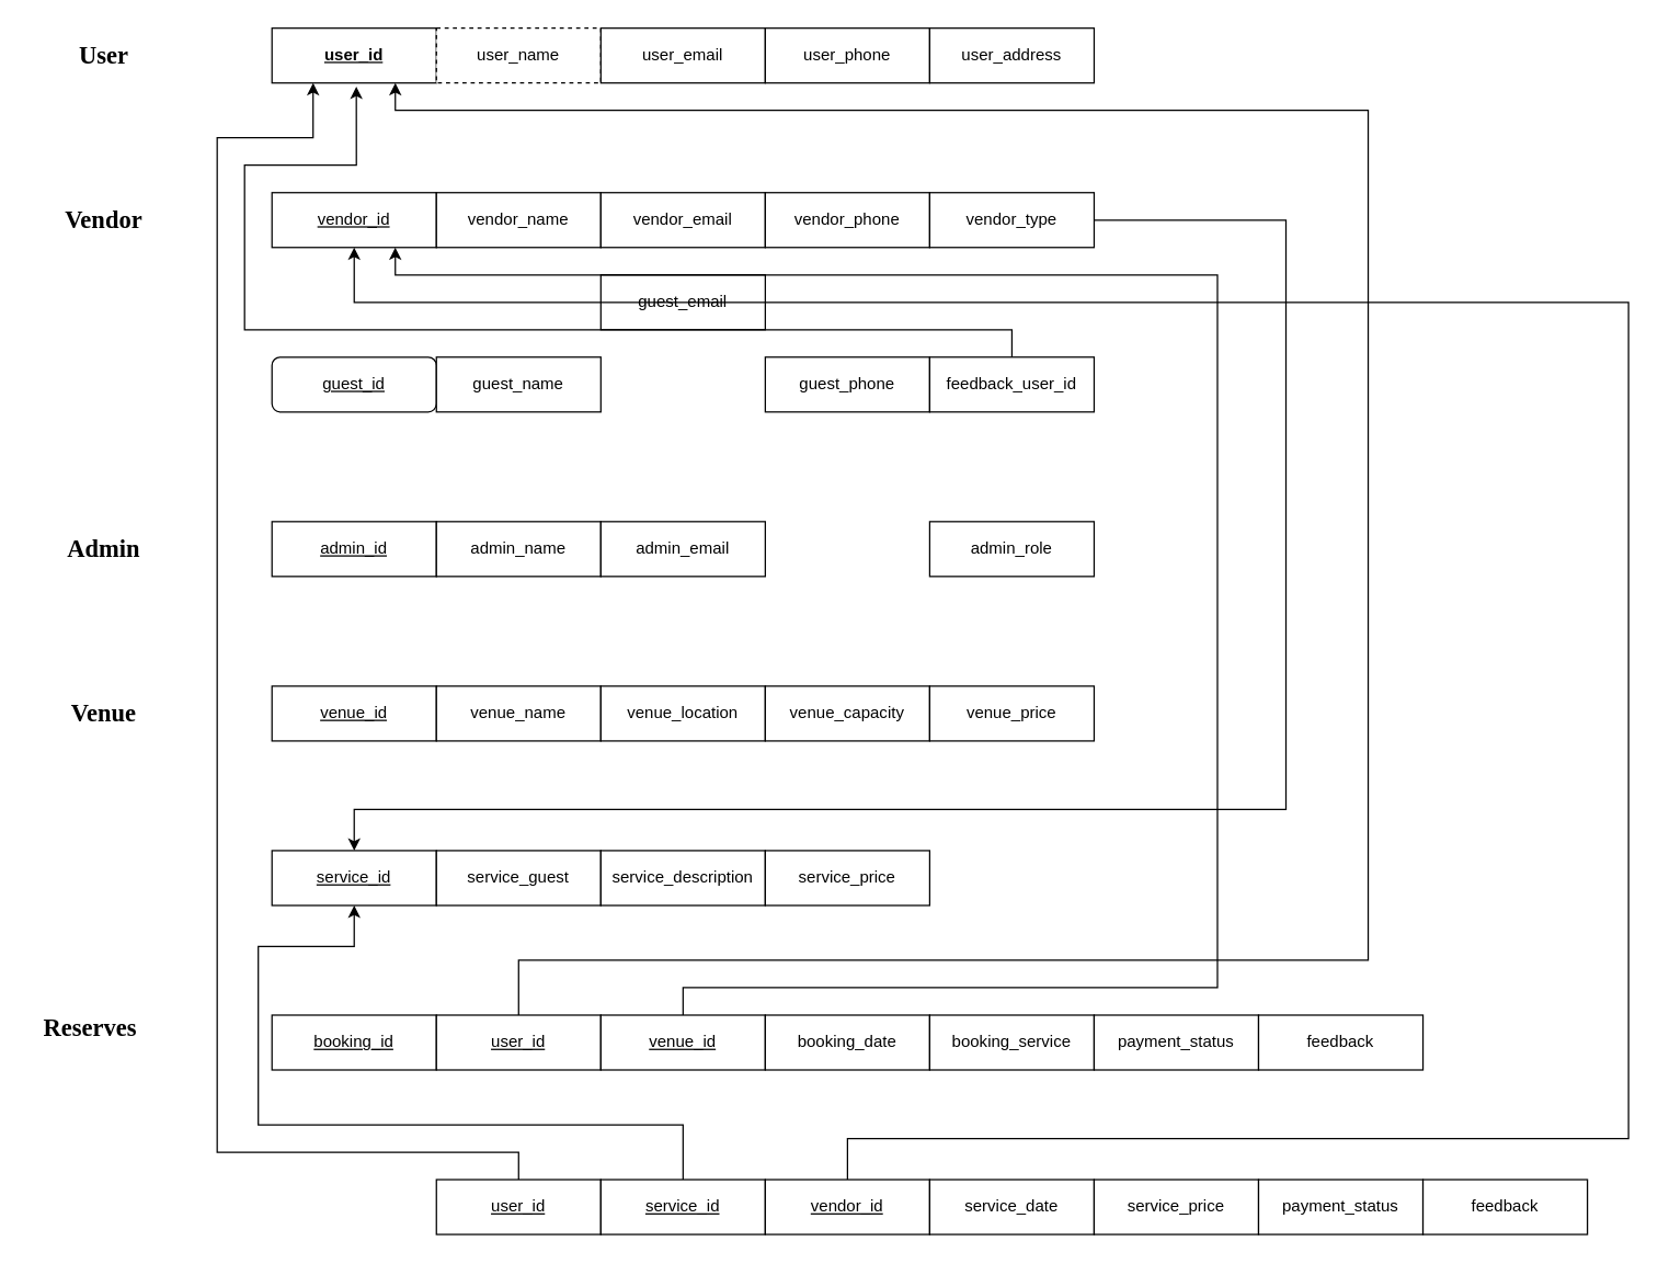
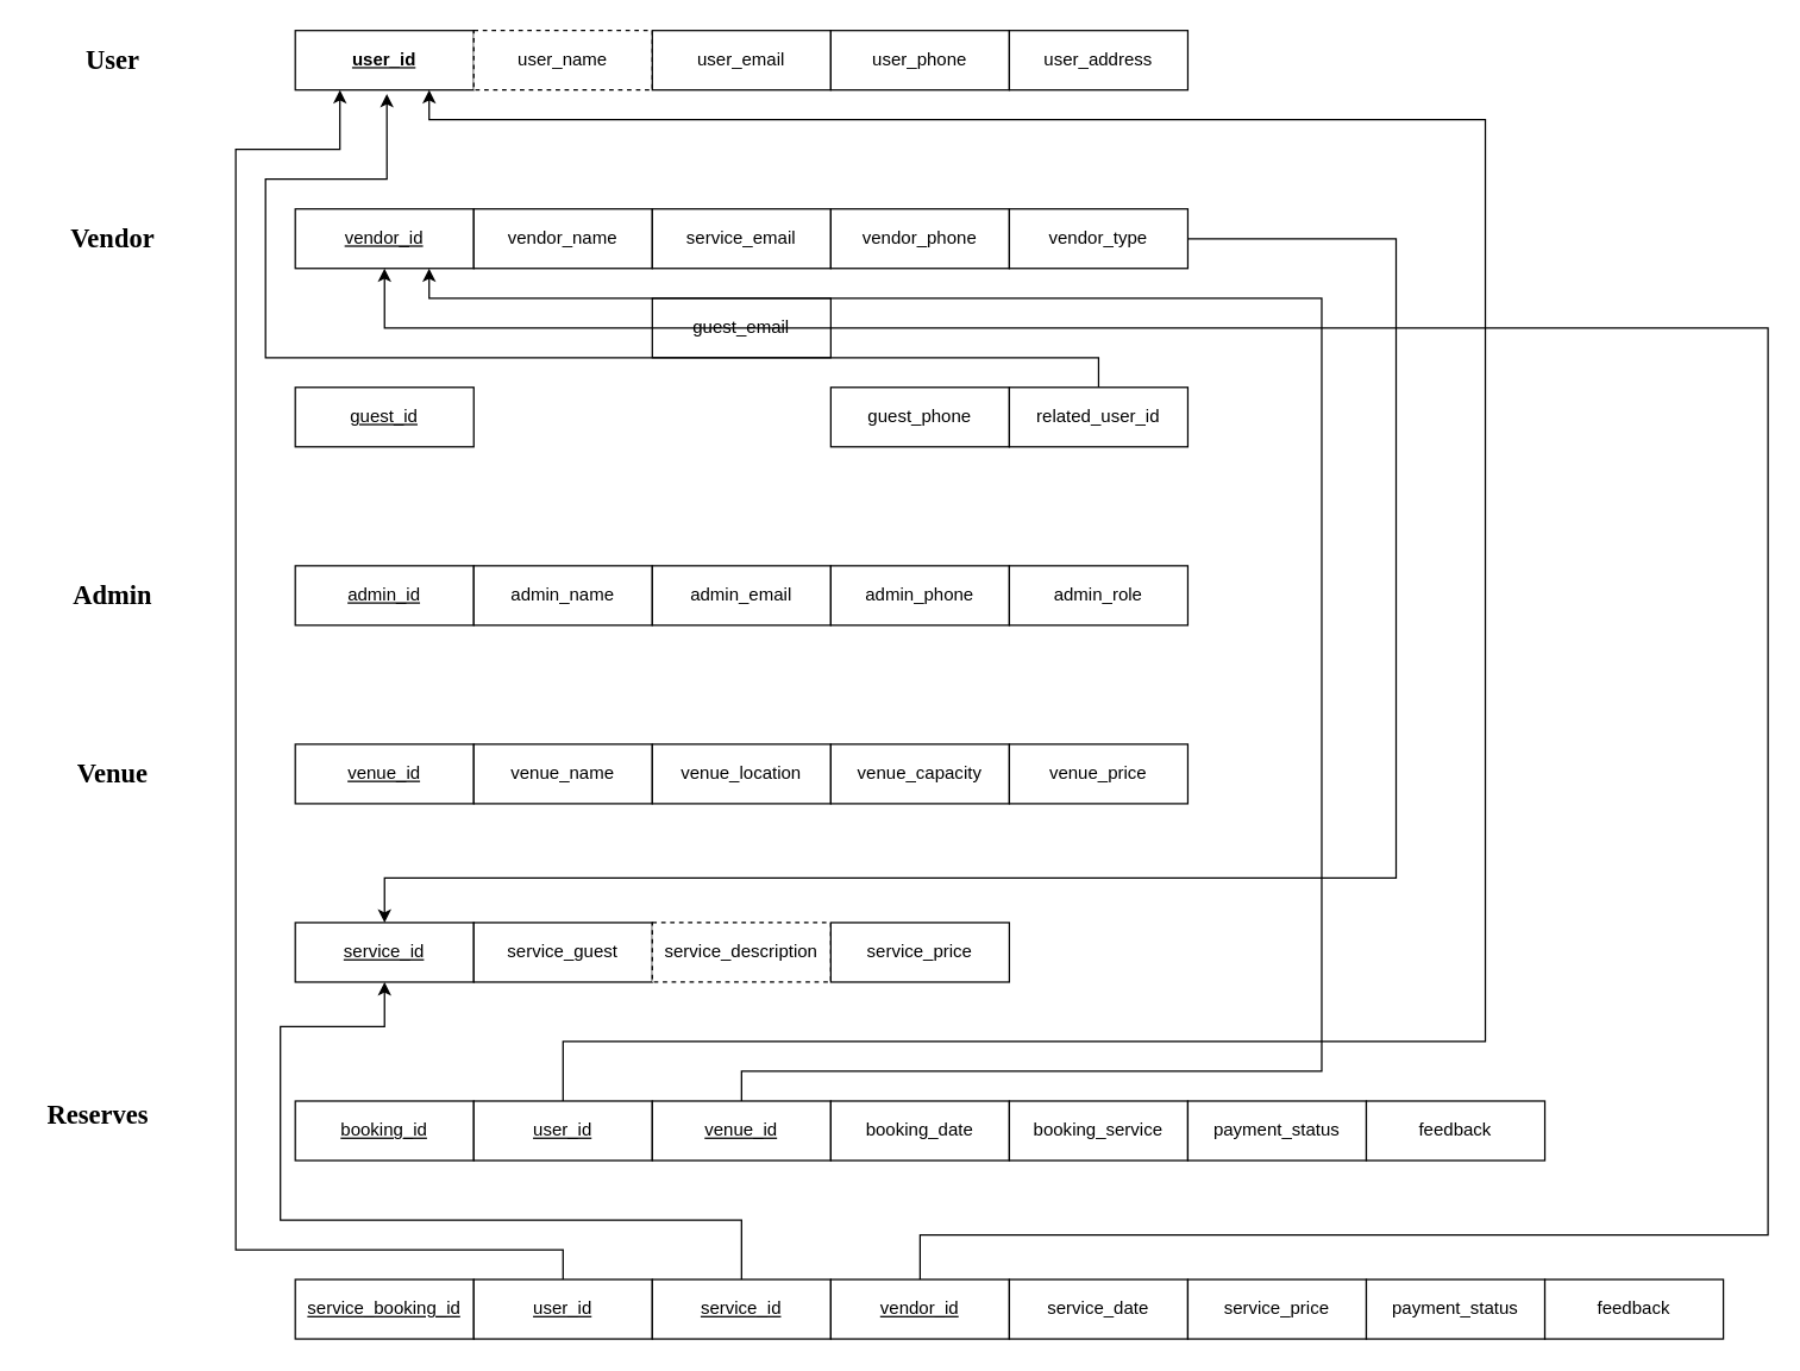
  <mxCell id="0" />
  <mxCell id="1" parent="0" />
  <mxCell id="2" value="&lt;b&gt;&lt;u&gt;user_id&lt;/u&gt;&lt;/b&gt;" style="rounded=0;whiteSpace=wrap;html=1;" vertex="1" parent="1"><mxGeometry x="198" y="20" width="120" height="40" as="geometry" /></mxCell>
  <mxCell id="3" value="user_name" style="rounded=0;whiteSpace=wrap;html=1;dashed=1;" vertex="1" parent="1"><mxGeometry x="318" y="20" width="120" height="40" as="geometry" /></mxCell>
  <mxCell id="4" value="user_email" style="rounded=0;whiteSpace=wrap;html=1;" vertex="1" parent="1"><mxGeometry x="438" y="20" width="120" height="40" as="geometry" /></mxCell>
  <mxCell id="5" value="user_phone" style="rounded=0;whiteSpace=wrap;html=1;" vertex="1" parent="1"><mxGeometry x="558" y="20" width="120" height="40" as="geometry" /></mxCell>
  <mxCell id="6" value="user_address" style="rounded=0;whiteSpace=wrap;html=1;" vertex="1" parent="1"><mxGeometry x="678" y="20" width="120" height="40" as="geometry" /></mxCell>
  <mxCell id="7" value="&lt;u&gt;vendor_id&lt;/u&gt;" style="rounded=0;whiteSpace=wrap;html=1;" vertex="1" parent="1"><mxGeometry x="198" y="140" width="120" height="40" as="geometry" /></mxCell>
  <mxCell id="8" value="vendor_name" style="rounded=0;whiteSpace=wrap;html=1;" vertex="1" parent="1"><mxGeometry x="318" y="140" width="120" height="40" as="geometry" /></mxCell>
- <mxCell id="9" value="vendor_email" style="rounded=0;whiteSpace=wrap;html=1;" vertex="1" parent="1"><mxGeometry x="438" y="140" width="120" height="40" as="geometry" /></mxCell>
+ <mxCell id="9" value="service_email" style="rounded=0;whiteSpace=wrap;html=1;" vertex="1" parent="1"><mxGeometry x="438" y="140" width="120" height="40" as="geometry" /></mxCell>
  <mxCell id="10" value="vendor_phone" style="rounded=0;whiteSpace=wrap;html=1;" vertex="1" parent="1"><mxGeometry x="558" y="140" width="120" height="40" as="geometry" /></mxCell>
  <mxCell id="11" style="edgeStyle=orthogonalEdgeStyle;rounded=0;orthogonalLoop=1;jettySize=auto;html=1;" edge="1" parent="1" source="12" target="29"><mxGeometry relative="1" as="geometry"><Array as="points"><mxPoint x="938" y="160" /><mxPoint x="938" y="590" /><mxPoint x="258" y="590" /></Array></mxGeometry></mxCell>
  <mxCell id="12" value="vendor_type" style="rounded=0;whiteSpace=wrap;html=1;" vertex="1" parent="1"><mxGeometry x="678" y="140" width="120" height="40" as="geometry" /></mxCell>
- <mxCell id="13" value="&lt;u&gt;guest_id&lt;/u&gt;" style="whiteSpace=wrap;html=1;rounded=1;" vertex="1" parent="1"><mxGeometry x="198" y="260" width="120" height="40" as="geometry" /></mxCell>
- <mxCell id="14" value="guest_name" style="rounded=0;whiteSpace=wrap;html=1;" vertex="1" parent="1"><mxGeometry x="318" y="260" width="120" height="40" as="geometry" /></mxCell>
+ <mxCell id="13" value="&lt;u&gt;guest_id&lt;/u&gt;" style="rounded=0;whiteSpace=wrap;html=1;" vertex="1" parent="1"><mxGeometry x="198" y="260" width="120" height="40" as="geometry" /></mxCell>
  <mxCell id="15" value="guest_email" style="rounded=0;whiteSpace=wrap;html=1;" vertex="1" parent="1"><mxGeometry x="438" y="200" width="120" height="40" as="geometry" /></mxCell>
  <mxCell id="16" value="guest_phone" style="rounded=0;whiteSpace=wrap;html=1;" vertex="1" parent="1"><mxGeometry x="558" y="260" width="120" height="40" as="geometry" /></mxCell>
  <mxCell id="17" style="edgeStyle=orthogonalEdgeStyle;rounded=0;orthogonalLoop=1;jettySize=auto;html=1;entryX=0.513;entryY=1.066;entryDx=0;entryDy=0;entryPerimeter=0;" edge="1" parent="1" source="18" target="2"><mxGeometry relative="1" as="geometry"><mxPoint x="248" y="70" as="targetPoint" /><Array as="points"><mxPoint x="738" y="240" /><mxPoint x="178" y="240" /><mxPoint x="178" y="120" /><mxPoint x="260" y="120" /></Array></mxGeometry></mxCell>
- <mxCell id="18" value="feedback_user_id" style="rounded=0;whiteSpace=wrap;html=1;" vertex="1" parent="1"><mxGeometry x="678" y="260" width="120" height="40" as="geometry" /></mxCell>
+ <mxCell id="18" value="related_user_id" style="rounded=0;whiteSpace=wrap;html=1;" vertex="1" parent="1"><mxGeometry x="678" y="260" width="120" height="40" as="geometry" /></mxCell>
  <mxCell id="19" value="&lt;u&gt;admin_id&lt;/u&gt;" style="rounded=0;whiteSpace=wrap;html=1;" vertex="1" parent="1"><mxGeometry x="198" y="380" width="120" height="40" as="geometry" /></mxCell>
  <mxCell id="20" value="admin_name" style="rounded=0;whiteSpace=wrap;html=1;" vertex="1" parent="1"><mxGeometry x="318" y="380" width="120" height="40" as="geometry" /></mxCell>
  <mxCell id="21" value="admin_email" style="rounded=0;whiteSpace=wrap;html=1;" vertex="1" parent="1"><mxGeometry x="438" y="380" width="120" height="40" as="geometry" /></mxCell>
+ <mxCell id="22" value="admin_phone" style="rounded=0;whiteSpace=wrap;html=1;" vertex="1" parent="1"><mxGeometry x="558" y="380" width="120" height="40" as="geometry" /></mxCell>
  <mxCell id="23" value="admin_role" style="rounded=0;whiteSpace=wrap;html=1;" vertex="1" parent="1"><mxGeometry x="678" y="380" width="120" height="40" as="geometry" /></mxCell>
  <mxCell id="24" value="&lt;u&gt;venue_id&lt;/u&gt;" style="rounded=0;whiteSpace=wrap;html=1;" vertex="1" parent="1"><mxGeometry x="198" y="500" width="120" height="40" as="geometry" /></mxCell>
  <mxCell id="25" value="venue_name" style="rounded=0;whiteSpace=wrap;html=1;" vertex="1" parent="1"><mxGeometry x="318" y="500" width="120" height="40" as="geometry" /></mxCell>
  <mxCell id="26" value="venue_location" style="rounded=0;whiteSpace=wrap;html=1;" vertex="1" parent="1"><mxGeometry x="438" y="500" width="120" height="40" as="geometry" /></mxCell>
  <mxCell id="27" value="venue_capacity" style="rounded=0;whiteSpace=wrap;html=1;" vertex="1" parent="1"><mxGeometry x="558" y="500" width="120" height="40" as="geometry" /></mxCell>
  <mxCell id="28" value="venue_price" style="rounded=0;whiteSpace=wrap;html=1;" vertex="1" parent="1"><mxGeometry x="678" y="500" width="120" height="40" as="geometry" /></mxCell>
  <mxCell id="29" value="&lt;u&gt;service_id&lt;/u&gt;" style="rounded=0;whiteSpace=wrap;html=1;" vertex="1" parent="1"><mxGeometry x="198" y="620" width="120" height="40" as="geometry" /></mxCell>
  <mxCell id="30" value="service_guest" style="rounded=0;whiteSpace=wrap;html=1;" vertex="1" parent="1"><mxGeometry x="318" y="620" width="120" height="40" as="geometry" /></mxCell>
- <mxCell id="31" value="service_description" style="rounded=0;whiteSpace=wrap;html=1;" vertex="1" parent="1"><mxGeometry x="438" y="620" width="120" height="40" as="geometry" /></mxCell>
+ <mxCell id="31" value="service_description" style="rounded=0;whiteSpace=wrap;html=1;dashed=1;" vertex="1" parent="1"><mxGeometry x="438" y="620" width="120" height="40" as="geometry" /></mxCell>
  <mxCell id="32" value="service_price" style="rounded=0;whiteSpace=wrap;html=1;" vertex="1" parent="1"><mxGeometry x="558" y="620" width="120" height="40" as="geometry" /></mxCell>
  <mxCell id="33" value="&lt;u&gt;booking_id&lt;/u&gt;" style="rounded=0;whiteSpace=wrap;html=1;" vertex="1" parent="1"><mxGeometry x="198" y="740" width="120" height="40" as="geometry" /></mxCell>
  <mxCell id="34" style="edgeStyle=orthogonalEdgeStyle;rounded=0;orthogonalLoop=1;jettySize=auto;html=1;exitX=0.5;exitY=0;exitDx=0;exitDy=0;entryX=0.75;entryY=1;entryDx=0;entryDy=0;" edge="1" parent="1" source="35" target="2"><mxGeometry relative="1" as="geometry"><Array as="points"><mxPoint x="378" y="700" /><mxPoint x="998" y="700" /><mxPoint x="998" y="80" /><mxPoint x="288" y="80" /></Array></mxGeometry></mxCell>
  <mxCell id="35" value="&lt;u&gt;user_id&lt;/u&gt;" style="rounded=0;whiteSpace=wrap;html=1;" vertex="1" parent="1"><mxGeometry x="318" y="740" width="120" height="40" as="geometry" /></mxCell>
  <mxCell id="36" style="edgeStyle=orthogonalEdgeStyle;rounded=0;orthogonalLoop=1;jettySize=auto;html=1;exitX=0.5;exitY=0;exitDx=0;exitDy=0;entryX=0.75;entryY=1;entryDx=0;entryDy=0;" edge="1" parent="1" source="37" target="7"><mxGeometry relative="1" as="geometry"><Array as="points"><mxPoint x="498" y="720" /><mxPoint x="888" y="720" /><mxPoint x="888" y="200" /><mxPoint x="288" y="200" /></Array></mxGeometry></mxCell>
  <mxCell id="37" value="&lt;u&gt;venue_id&lt;/u&gt;" style="rounded=0;whiteSpace=wrap;html=1;" vertex="1" parent="1"><mxGeometry x="438" y="740" width="120" height="40" as="geometry" /></mxCell>
  <mxCell id="38" value="booking_date" style="rounded=0;whiteSpace=wrap;html=1;" vertex="1" parent="1"><mxGeometry x="558" y="740" width="120" height="40" as="geometry" /></mxCell>
  <mxCell id="39" value="booking_service" style="rounded=0;whiteSpace=wrap;html=1;" vertex="1" parent="1"><mxGeometry x="678" y="740" width="120" height="40" as="geometry" /></mxCell>
  <mxCell id="40" value="payment_status" style="rounded=0;whiteSpace=wrap;html=1;" vertex="1" parent="1"><mxGeometry x="798" y="740" width="120" height="40" as="geometry" /></mxCell>
  <mxCell id="41" value="feedback" style="rounded=0;whiteSpace=wrap;html=1;" vertex="1" parent="1"><mxGeometry x="918" y="740" width="120" height="40" as="geometry" /></mxCell>
+ <mxCell id="42" value="&lt;u&gt;service_booking_id&lt;/u&gt;" style="rounded=0;whiteSpace=wrap;html=1;" vertex="1" parent="1"><mxGeometry x="198" y="860" width="120" height="40" as="geometry" /></mxCell>
  <mxCell id="43" style="edgeStyle=orthogonalEdgeStyle;rounded=0;orthogonalLoop=1;jettySize=auto;html=1;entryX=0.25;entryY=1;entryDx=0;entryDy=0;" edge="1" parent="1" source="44" target="2"><mxGeometry relative="1" as="geometry"><Array as="points"><mxPoint x="378" y="840" /><mxPoint x="158" y="840" /><mxPoint x="158" y="100" /><mxPoint x="228" y="100" /></Array></mxGeometry></mxCell>
  <mxCell id="44" value="&lt;u&gt;user_id&lt;/u&gt;" style="rounded=0;whiteSpace=wrap;html=1;" vertex="1" parent="1"><mxGeometry x="318" y="860" width="120" height="40" as="geometry" /></mxCell>
  <mxCell id="45" style="edgeStyle=orthogonalEdgeStyle;rounded=0;orthogonalLoop=1;jettySize=auto;html=1;entryX=0.5;entryY=1;entryDx=0;entryDy=0;" edge="1" parent="1" source="46" target="29"><mxGeometry relative="1" as="geometry"><Array as="points"><mxPoint x="498" y="820" /><mxPoint x="188" y="820" /><mxPoint x="188" y="690" /><mxPoint x="258" y="690" /></Array></mxGeometry></mxCell>
  <mxCell id="46" value="&lt;u&gt;service_id&lt;/u&gt;" style="rounded=0;whiteSpace=wrap;html=1;" vertex="1" parent="1"><mxGeometry x="438" y="860" width="120" height="40" as="geometry" /></mxCell>
  <mxCell id="47" style="edgeStyle=orthogonalEdgeStyle;rounded=0;orthogonalLoop=1;jettySize=auto;html=1;exitX=0.5;exitY=0;exitDx=0;exitDy=0;entryX=0.5;entryY=1;entryDx=0;entryDy=0;" edge="1" parent="1" source="48" target="7"><mxGeometry relative="1" as="geometry"><Array as="points"><mxPoint x="618" y="830" /><mxPoint x="1188" y="830" /><mxPoint x="1188" y="220" /><mxPoint x="258" y="220" /></Array></mxGeometry></mxCell>
  <mxCell id="48" value="&lt;u&gt;vendor_id&lt;/u&gt;" style="rounded=0;whiteSpace=wrap;html=1;" vertex="1" parent="1"><mxGeometry x="558" y="860" width="120" height="40" as="geometry" /></mxCell>
  <mxCell id="49" value="service_date" style="rounded=0;whiteSpace=wrap;html=1;" vertex="1" parent="1"><mxGeometry x="678" y="860" width="120" height="40" as="geometry" /></mxCell>
  <mxCell id="50" value="service_price" style="rounded=0;whiteSpace=wrap;html=1;" vertex="1" parent="1"><mxGeometry x="798" y="860" width="120" height="40" as="geometry" /></mxCell>
  <mxCell id="51" value="payment_status" style="rounded=0;whiteSpace=wrap;html=1;" vertex="1" parent="1"><mxGeometry x="918" y="860" width="120" height="40" as="geometry" /></mxCell>
  <mxCell id="52" value="feedback" style="rounded=0;whiteSpace=wrap;html=1;" vertex="1" parent="1"><mxGeometry x="1038" y="860" width="120" height="40" as="geometry" /></mxCell>
  <mxCell id="53" value="&lt;code&gt;&lt;font face=&quot;Times New Roman&quot; style=&quot;font-size: 18px;&quot;&gt;User&lt;/font&gt;&lt;/code&gt;" style="text;html=1;align=center;verticalAlign=middle;resizable=0;points=[];autosize=1;strokeColor=none;fillColor=none;fontStyle=1" vertex="1" parent="1"><mxGeometry x="45" y="20" width="60" height="40" as="geometry" /></mxCell>
  <mxCell id="54" value="&lt;code&gt;&lt;font style=&quot;font-size: 18px;&quot; face=&quot;Times New Roman&quot;&gt;Vendor&lt;/font&gt;&lt;/code&gt;" style="text;html=1;align=center;verticalAlign=middle;resizable=0;points=[];autosize=1;strokeColor=none;fillColor=none;fontStyle=1" vertex="1" parent="1"><mxGeometry x="35" y="140" width="80" height="40" as="geometry" /></mxCell>
  <mxCell id="55" value="&lt;code&gt;&lt;font style=&quot;font-size: 18px;&quot; face=&quot;Times New Roman&quot;&gt;Admin&lt;/font&gt;&lt;/code&gt;" style="text;html=1;align=center;verticalAlign=middle;resizable=0;points=[];autosize=1;strokeColor=none;fillColor=none;fontStyle=1" vertex="1" parent="1"><mxGeometry x="40" y="380" width="70" height="40" as="geometry" /></mxCell>
  <mxCell id="56" value="&lt;code&gt;&lt;font style=&quot;font-size: 18px;&quot; face=&quot;Times New Roman&quot;&gt;Venue&lt;/font&gt;&lt;/code&gt;" style="text;html=1;align=center;verticalAlign=middle;resizable=0;points=[];autosize=1;strokeColor=none;fillColor=none;fontStyle=1" vertex="1" parent="1"><mxGeometry x="40" y="500" width="70" height="40" as="geometry" /></mxCell>
  <mxCell id="57" value="&lt;span style=&quot;text-wrap: wrap;&quot;&gt;&lt;font style=&quot;font-size: 18px;&quot; face=&quot;Times New Roman&quot;&gt;Reserves&lt;/font&gt;&lt;/span&gt;" style="text;html=1;align=center;verticalAlign=middle;resizable=0;points=[];autosize=1;strokeColor=none;fillColor=none;fontStyle=1" vertex="1" parent="1"><mxGeometry x="20" y="730" width="90" height="40" as="geometry" /></mxCell>
